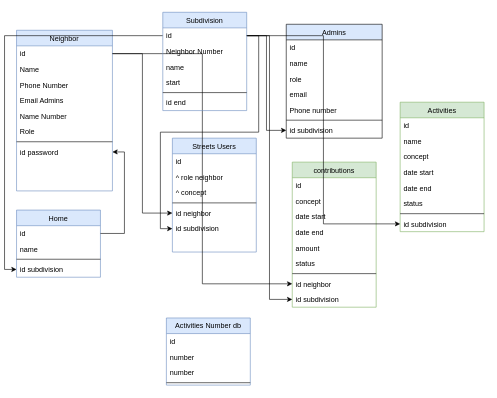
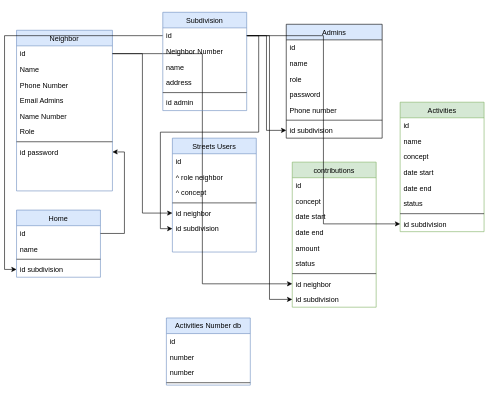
  <mxCell id="0" />
  <mxCell id="1" parent="0" />
  <mxCell id="2" value="Neighbor" style="swimlane;fontStyle=0;align=center;verticalAlign=top;childLayout=stackLayout;horizontal=1;startSize=26;horizontalStack=0;resizeParent=1;resizeLast=0;collapsible=1;marginBottom=0;rounded=0;shadow=0;strokeWidth=1;fillColor=#dae8fc;swimlaneFillColor=none;strokeColor=#6c8ebf;" parent="1" vertex="1"><mxGeometry x="20" y="50" width="160" height="268" as="geometry"><mxRectangle x="230" y="140" width="160" height="26" as="alternateBounds" /></mxGeometry></mxCell>
  <mxCell id="3" value="id" style="text;align=left;verticalAlign=top;spacingLeft=4;spacingRight=4;overflow=hidden;rotatable=0;points=[[0,0.5],[1,0.5]];portConstraint=eastwest;" parent="2" vertex="1"><mxGeometry y="26" width="160" height="26" as="geometry" /></mxCell>
  <mxCell id="4" value="Name" style="text;align=left;verticalAlign=top;spacingLeft=4;spacingRight=4;overflow=hidden;rotatable=0;points=[[0,0.5],[1,0.5]];portConstraint=eastwest;" parent="2" vertex="1"><mxGeometry y="52" width="160" height="26" as="geometry" /></mxCell>
  <mxCell id="5" value="Phone Number" style="text;align=left;verticalAlign=top;spacingLeft=4;spacingRight=4;overflow=hidden;rotatable=0;points=[[0,0.5],[1,0.5]];portConstraint=eastwest;rounded=0;shadow=0;html=0;" parent="2" vertex="1"><mxGeometry y="78" width="160" height="26" as="geometry" /></mxCell>
  <mxCell id="6" value="Email Admins" style="text;align=left;verticalAlign=top;spacingLeft=4;spacingRight=4;overflow=hidden;rotatable=0;points=[[0,0.5],[1,0.5]];portConstraint=eastwest;rounded=0;shadow=0;html=0;" parent="2" vertex="1"><mxGeometry y="104" width="160" height="26" as="geometry" /></mxCell>
  <mxCell id="7" value="Name Number" style="text;align=left;verticalAlign=top;spacingLeft=4;spacingRight=4;overflow=hidden;rotatable=0;points=[[0,0.5],[1,0.5]];portConstraint=eastwest;rounded=0;shadow=0;html=0;" parent="2" vertex="1"><mxGeometry y="130" width="160" height="26" as="geometry" /></mxCell>
  <mxCell id="8" value="Role" style="text;align=left;verticalAlign=top;spacingLeft=4;spacingRight=4;overflow=hidden;rotatable=0;points=[[0,0.5],[1,0.5]];portConstraint=eastwest;rounded=0;shadow=0;html=0;" parent="2" vertex="1"><mxGeometry y="156" width="160" height="26" as="geometry" /></mxCell>
  <mxCell id="9" value="" style="line;html=1;strokeWidth=1;align=left;verticalAlign=middle;spacingTop=-1;spacingLeft=3;spacingRight=3;rotatable=0;labelPosition=right;points=[];portConstraint=eastwest;" parent="2" vertex="1"><mxGeometry y="182" width="160" height="8" as="geometry" /></mxCell>
  <mxCell id="10" value="id password" style="text;align=left;verticalAlign=top;spacingLeft=4;spacingRight=4;overflow=hidden;rotatable=0;points=[[0,0.5],[1,0.5]];portConstraint=eastwest;rounded=0;shadow=0;html=0;" parent="2" vertex="1"><mxGeometry y="190" width="160" height="26" as="geometry" /></mxCell>
  <mxCell id="11" value="Admins" style="swimlane;fontStyle=0;align=center;verticalAlign=top;childLayout=stackLayout;horizontal=1;startSize=26;horizontalStack=0;resizeParent=1;resizeLast=0;collapsible=1;marginBottom=0;rounded=0;shadow=0;strokeWidth=1;fillColor=#dae8fc;strokeColor=default;fillStyle=solid;swimlaneFillColor=none;glass=0;" parent="1" vertex="1"><mxGeometry x="470" y="40" width="160" height="190" as="geometry"><mxRectangle x="550" y="140" width="160" height="26" as="alternateBounds" /></mxGeometry></mxCell>
  <mxCell id="12" value="id" style="text;align=left;verticalAlign=top;spacingLeft=4;spacingRight=4;overflow=hidden;rotatable=0;points=[[0,0.5],[1,0.5]];portConstraint=eastwest;" parent="11" vertex="1"><mxGeometry y="26" width="160" height="26" as="geometry" /></mxCell>
  <mxCell id="13" value="name" style="text;align=left;verticalAlign=top;spacingLeft=4;spacingRight=4;overflow=hidden;rotatable=0;points=[[0,0.5],[1,0.5]];portConstraint=eastwest;rounded=0;shadow=0;html=0;" parent="11" vertex="1"><mxGeometry y="52" width="160" height="26" as="geometry" /></mxCell>
  <mxCell id="14" value="role" style="text;align=left;verticalAlign=top;spacingLeft=4;spacingRight=4;overflow=hidden;rotatable=0;points=[[0,0.5],[1,0.5]];portConstraint=eastwest;rounded=0;shadow=0;html=0;" parent="11" vertex="1"><mxGeometry y="78" width="160" height="26" as="geometry" /></mxCell>
- <mxCell id="15" value="email" style="text;align=left;verticalAlign=top;spacingLeft=4;spacingRight=4;overflow=hidden;rotatable=0;points=[[0,0.5],[1,0.5]];portConstraint=eastwest;rounded=0;shadow=0;html=0;" parent="11" vertex="1"><mxGeometry y="104" width="160" height="26" as="geometry" /></mxCell>
+ <mxCell id="15" value="password" style="text;align=left;verticalAlign=top;spacingLeft=4;spacingRight=4;overflow=hidden;rotatable=0;points=[[0,0.5],[1,0.5]];portConstraint=eastwest;rounded=0;shadow=0;html=0;" parent="11" vertex="1"><mxGeometry y="104" width="160" height="26" as="geometry" /></mxCell>
  <mxCell id="16" value="Phone number" style="text;align=left;verticalAlign=top;spacingLeft=4;spacingRight=4;overflow=hidden;rotatable=0;points=[[0,0.5],[1,0.5]];portConstraint=eastwest;rounded=0;shadow=0;html=0;" parent="11" vertex="1"><mxGeometry y="130" width="160" height="26" as="geometry" /></mxCell>
  <mxCell id="17" value="" style="line;html=1;strokeWidth=1;align=left;verticalAlign=middle;spacingTop=-1;spacingLeft=3;spacingRight=3;rotatable=0;labelPosition=right;points=[];portConstraint=eastwest;" parent="11" vertex="1"><mxGeometry y="156" width="160" height="8" as="geometry" /></mxCell>
  <mxCell id="18" value="id subdivision" style="text;align=left;verticalAlign=top;spacingLeft=4;spacingRight=4;overflow=hidden;rotatable=0;points=[[0,0.5],[1,0.5]];portConstraint=eastwest;rounded=0;shadow=0;html=0;" parent="11" vertex="1"><mxGeometry y="164" width="160" height="26" as="geometry" /></mxCell>
  <mxCell id="19" value="Home" style="swimlane;fontStyle=0;align=center;verticalAlign=top;childLayout=stackLayout;horizontal=1;startSize=26;horizontalStack=0;resizeParent=1;resizeLast=0;collapsible=1;marginBottom=0;rounded=0;shadow=0;strokeWidth=1;fillColor=#dae8fc;strokeColor=#6c8ebf;" parent="1" vertex="1"><mxGeometry x="20" y="350" width="140" height="112" as="geometry"><mxRectangle x="550" y="140" width="160" height="26" as="alternateBounds" /></mxGeometry></mxCell>
  <mxCell id="20" value="id" style="text;align=left;verticalAlign=top;spacingLeft=4;spacingRight=4;overflow=hidden;rotatable=0;points=[[0,0.5],[1,0.5]];portConstraint=eastwest;" parent="19" vertex="1"><mxGeometry y="26" width="140" height="26" as="geometry" /></mxCell>
  <mxCell id="21" value="name" style="text;align=left;verticalAlign=top;spacingLeft=4;spacingRight=4;overflow=hidden;rotatable=0;points=[[0,0.5],[1,0.5]];portConstraint=eastwest;rounded=0;shadow=0;html=0;" parent="19" vertex="1"><mxGeometry y="52" width="140" height="26" as="geometry" /></mxCell>
  <mxCell id="22" value="" style="line;html=1;strokeWidth=1;align=left;verticalAlign=middle;spacingTop=-1;spacingLeft=3;spacingRight=3;rotatable=0;labelPosition=right;points=[];portConstraint=eastwest;" parent="19" vertex="1"><mxGeometry y="78" width="140" height="8" as="geometry" /></mxCell>
  <mxCell id="23" value="id subdivision" style="text;align=left;verticalAlign=top;spacingLeft=4;spacingRight=4;overflow=hidden;rotatable=0;points=[[0,0.5],[1,0.5]];portConstraint=eastwest;rounded=0;shadow=0;html=0;" parent="19" vertex="1"><mxGeometry y="86" width="140" height="26" as="geometry" /></mxCell>
  <mxCell id="24" style="edgeStyle=orthogonalEdgeStyle;rounded=0;orthogonalLoop=1;jettySize=auto;html=1;entryX=0;entryY=0.5;entryDx=0;entryDy=0;" parent="1" source="59" target="23" edge="1"><mxGeometry relative="1" as="geometry" /></mxCell>
  <mxCell id="25" value="Streets Users" style="swimlane;fontStyle=0;align=center;verticalAlign=top;childLayout=stackLayout;horizontal=1;startSize=26;horizontalStack=0;resizeParent=1;resizeLast=0;collapsible=1;marginBottom=0;rounded=0;shadow=0;strokeWidth=1;fillColor=#dae8fc;strokeColor=#6c8ebf;" parent="1" vertex="1"><mxGeometry x="280" y="230" width="140" height="190" as="geometry"><mxRectangle x="550" y="140" width="160" height="26" as="alternateBounds" /></mxGeometry></mxCell>
  <mxCell id="26" value="id" style="text;align=left;verticalAlign=top;spacingLeft=4;spacingRight=4;overflow=hidden;rotatable=0;points=[[0,0.5],[1,0.5]];portConstraint=eastwest;" parent="25" vertex="1"><mxGeometry y="26" width="140" height="26" as="geometry" /></mxCell>
  <mxCell id="27" value="^ role neighbor" style="text;align=left;verticalAlign=top;spacingLeft=4;spacingRight=4;overflow=hidden;rotatable=0;points=[[0,0.5],[1,0.5]];portConstraint=eastwest;" parent="25" vertex="1"><mxGeometry y="52" width="140" height="26" as="geometry" /></mxCell>
  <mxCell id="28" value="^ concept" style="text;align=left;verticalAlign=top;spacingLeft=4;spacingRight=4;overflow=hidden;rotatable=0;points=[[0,0.5],[1,0.5]];portConstraint=eastwest;" vertex="1" parent="25"><mxGeometry y="78" width="140" height="26" as="geometry" /></mxCell>
  <mxCell id="29" value="" style="line;html=1;strokeWidth=1;align=left;verticalAlign=middle;spacingTop=-1;spacingLeft=3;spacingRight=3;rotatable=0;labelPosition=right;points=[];portConstraint=eastwest;" parent="25" vertex="1"><mxGeometry y="104" width="140" height="8" as="geometry" /></mxCell>
  <mxCell id="30" value="id neighbor" style="text;align=left;verticalAlign=top;spacingLeft=4;spacingRight=4;overflow=hidden;rotatable=0;points=[[0,0.5],[1,0.5]];portConstraint=eastwest;" parent="25" vertex="1"><mxGeometry y="112" width="140" height="26" as="geometry" /></mxCell>
  <mxCell id="31" value="id subdivision" style="text;align=left;verticalAlign=top;spacingLeft=4;spacingRight=4;overflow=hidden;rotatable=0;points=[[0,0.5],[1,0.5]];portConstraint=eastwest;" parent="25" vertex="1"><mxGeometry y="138" width="140" height="26" as="geometry" /></mxCell>
  <mxCell id="32" style="edgeStyle=orthogonalEdgeStyle;rounded=0;orthogonalLoop=1;jettySize=auto;html=1;entryX=0;entryY=0.5;entryDx=0;entryDy=0;" parent="1" source="59" target="31" edge="1"><mxGeometry relative="1" as="geometry" /></mxCell>
  <mxCell id="33" style="edgeStyle=orthogonalEdgeStyle;rounded=0;orthogonalLoop=1;jettySize=auto;html=1;entryX=0;entryY=0.5;entryDx=0;entryDy=0;" parent="1" source="3" target="30" edge="1"><mxGeometry relative="1" as="geometry" /></mxCell>
  <mxCell id="34" style="edgeStyle=orthogonalEdgeStyle;rounded=0;orthogonalLoop=1;jettySize=auto;html=1;entryX=0;entryY=0.5;entryDx=0;entryDy=0;" parent="1" source="59" target="18" edge="1"><mxGeometry relative="1" as="geometry" /></mxCell>
  <mxCell id="35" value="contributions" style="swimlane;fontStyle=0;align=center;verticalAlign=top;childLayout=stackLayout;horizontal=1;startSize=26;horizontalStack=0;resizeParent=1;resizeLast=0;collapsible=1;marginBottom=0;rounded=0;shadow=0;strokeWidth=1;fillColor=#d5e8d4;strokeColor=#82b366;" parent="1" vertex="1"><mxGeometry x="480" y="270" width="140" height="242" as="geometry"><mxRectangle x="550" y="140" width="160" height="26" as="alternateBounds" /></mxGeometry></mxCell>
  <mxCell id="36" value="id" style="text;align=left;verticalAlign=top;spacingLeft=4;spacingRight=4;overflow=hidden;rotatable=0;points=[[0,0.5],[1,0.5]];portConstraint=eastwest;" parent="35" vertex="1"><mxGeometry y="26" width="140" height="26" as="geometry" /></mxCell>
  <mxCell id="37" value="concept" style="text;align=left;verticalAlign=top;spacingLeft=4;spacingRight=4;overflow=hidden;rotatable=0;points=[[0,0.5],[1,0.5]];portConstraint=eastwest;" parent="35" vertex="1"><mxGeometry y="52" width="140" height="26" as="geometry" /></mxCell>
  <mxCell id="38" value="date start" style="text;align=left;verticalAlign=top;spacingLeft=4;spacingRight=4;overflow=hidden;rotatable=0;points=[[0,0.5],[1,0.5]];portConstraint=eastwest;" parent="35" vertex="1"><mxGeometry y="78" width="140" height="26" as="geometry" /></mxCell>
  <mxCell id="39" value="date end" style="text;align=left;verticalAlign=top;spacingLeft=4;spacingRight=4;overflow=hidden;rotatable=0;points=[[0,0.5],[1,0.5]];portConstraint=eastwest;" parent="35" vertex="1"><mxGeometry y="104" width="140" height="26" as="geometry" /></mxCell>
  <mxCell id="40" value="amount" style="text;align=left;verticalAlign=top;spacingLeft=4;spacingRight=4;overflow=hidden;rotatable=0;points=[[0,0.5],[1,0.5]];portConstraint=eastwest;" parent="35" vertex="1"><mxGeometry y="130" width="140" height="26" as="geometry" /></mxCell>
  <mxCell id="41" value="status" style="text;align=left;verticalAlign=top;spacingLeft=4;spacingRight=4;overflow=hidden;rotatable=0;points=[[0,0.5],[1,0.5]];portConstraint=eastwest;" parent="35" vertex="1"><mxGeometry y="156" width="140" height="26" as="geometry" /></mxCell>
  <mxCell id="42" value="" style="line;html=1;strokeWidth=1;align=left;verticalAlign=middle;spacingTop=-1;spacingLeft=3;spacingRight=3;rotatable=0;labelPosition=right;points=[];portConstraint=eastwest;" parent="35" vertex="1"><mxGeometry y="182" width="140" height="8" as="geometry" /></mxCell>
  <mxCell id="43" value="id neighbor" style="text;align=left;verticalAlign=top;spacingLeft=4;spacingRight=4;overflow=hidden;rotatable=0;points=[[0,0.5],[1,0.5]];portConstraint=eastwest;" parent="35" vertex="1"><mxGeometry y="190" width="140" height="26" as="geometry" /></mxCell>
  <mxCell id="44" value="id subdivision" style="text;align=left;verticalAlign=top;spacingLeft=4;spacingRight=4;overflow=hidden;rotatable=0;points=[[0,0.5],[1,0.5]];portConstraint=eastwest;" parent="35" vertex="1"><mxGeometry y="216" width="140" height="26" as="geometry" /></mxCell>
  <mxCell id="45" value="Activities" style="swimlane;fontStyle=0;align=center;verticalAlign=top;childLayout=stackLayout;horizontal=1;startSize=26;horizontalStack=0;resizeParent=1;resizeLast=0;collapsible=1;marginBottom=0;rounded=0;shadow=0;strokeWidth=1;fillColor=#d5e8d4;strokeColor=#82b366;" parent="1" vertex="1"><mxGeometry x="660" y="170" width="140" height="216" as="geometry"><mxRectangle x="550" y="140" width="160" height="26" as="alternateBounds" /></mxGeometry></mxCell>
  <mxCell id="46" value="id" style="text;align=left;verticalAlign=top;spacingLeft=4;spacingRight=4;overflow=hidden;rotatable=0;points=[[0,0.5],[1,0.5]];portConstraint=eastwest;" parent="45" vertex="1"><mxGeometry y="26" width="140" height="26" as="geometry" /></mxCell>
  <mxCell id="47" value="name" style="text;align=left;verticalAlign=top;spacingLeft=4;spacingRight=4;overflow=hidden;rotatable=0;points=[[0,0.5],[1,0.5]];portConstraint=eastwest;" parent="45" vertex="1"><mxGeometry y="52" width="140" height="26" as="geometry" /></mxCell>
  <mxCell id="48" value="concept" style="text;align=left;verticalAlign=top;spacingLeft=4;spacingRight=4;overflow=hidden;rotatable=0;points=[[0,0.5],[1,0.5]];portConstraint=eastwest;" parent="45" vertex="1"><mxGeometry y="78" width="140" height="26" as="geometry" /></mxCell>
  <mxCell id="49" value="date start" style="text;align=left;verticalAlign=top;spacingLeft=4;spacingRight=4;overflow=hidden;rotatable=0;points=[[0,0.5],[1,0.5]];portConstraint=eastwest;" parent="45" vertex="1"><mxGeometry y="104" width="140" height="26" as="geometry" /></mxCell>
  <mxCell id="50" value="date end" style="text;align=left;verticalAlign=top;spacingLeft=4;spacingRight=4;overflow=hidden;rotatable=0;points=[[0,0.5],[1,0.5]];portConstraint=eastwest;" parent="45" vertex="1"><mxGeometry y="130" width="140" height="26" as="geometry" /></mxCell>
  <mxCell id="51" value="status" style="text;align=left;verticalAlign=top;spacingLeft=4;spacingRight=4;overflow=hidden;rotatable=0;points=[[0,0.5],[1,0.5]];portConstraint=eastwest;" parent="45" vertex="1"><mxGeometry y="156" width="140" height="26" as="geometry" /></mxCell>
  <mxCell id="52" value="" style="line;html=1;strokeWidth=1;align=left;verticalAlign=middle;spacingTop=-1;spacingLeft=3;spacingRight=3;rotatable=0;labelPosition=right;points=[];portConstraint=eastwest;" parent="45" vertex="1"><mxGeometry y="182" width="140" height="8" as="geometry" /></mxCell>
  <mxCell id="53" value="id subdivision" style="text;align=left;verticalAlign=top;spacingLeft=4;spacingRight=4;overflow=hidden;rotatable=0;points=[[0,0.5],[1,0.5]];portConstraint=eastwest;" parent="45" vertex="1"><mxGeometry y="190" width="140" height="26" as="geometry" /></mxCell>
  <mxCell id="54" style="edgeStyle=orthogonalEdgeStyle;rounded=0;orthogonalLoop=1;jettySize=auto;html=1;entryX=1;entryY=0.5;entryDx=0;entryDy=0;" parent="1" source="20" target="10" edge="1"><mxGeometry relative="1" as="geometry" /></mxCell>
  <mxCell id="55" style="edgeStyle=orthogonalEdgeStyle;rounded=0;orthogonalLoop=1;jettySize=auto;html=1;entryX=0;entryY=0.5;entryDx=0;entryDy=0;" parent="1" source="3" target="43" edge="1"><mxGeometry relative="1" as="geometry" /></mxCell>
  <mxCell id="56" style="edgeStyle=orthogonalEdgeStyle;rounded=0;orthogonalLoop=1;jettySize=auto;html=1;entryX=0;entryY=0.5;entryDx=0;entryDy=0;" parent="1" source="59" target="44" edge="1"><mxGeometry relative="1" as="geometry" /></mxCell>
  <mxCell id="57" style="edgeStyle=orthogonalEdgeStyle;rounded=0;orthogonalLoop=1;jettySize=auto;html=1;entryX=0;entryY=0.5;entryDx=0;entryDy=0;" parent="1" source="59" target="53" edge="1"><mxGeometry relative="1" as="geometry" /></mxCell>
  <mxCell id="58" value="Subdivision" style="swimlane;fontStyle=0;align=center;verticalAlign=top;childLayout=stackLayout;horizontal=1;startSize=26;horizontalStack=0;resizeParent=1;resizeLast=0;collapsible=1;marginBottom=0;rounded=0;shadow=0;strokeWidth=1;fillColor=#dae8fc;strokeColor=#6c8ebf;fillStyle=solid;gradientColor=none;swimlaneFillColor=none;glass=0;" parent="1" vertex="1"><mxGeometry x="264" y="20" width="140" height="164" as="geometry"><mxRectangle x="550" y="140" width="160" height="26" as="alternateBounds" /></mxGeometry></mxCell>
  <mxCell id="59" value="id" style="text;align=left;verticalAlign=top;spacingLeft=4;spacingRight=4;overflow=hidden;rotatable=0;points=[[0,0.5],[1,0.5]];portConstraint=eastwest;" parent="58" vertex="1"><mxGeometry y="26" width="140" height="26" as="geometry" /></mxCell>
  <mxCell id="60" value="Neighbor Number" style="text;align=left;verticalAlign=top;spacingLeft=4;spacingRight=4;overflow=hidden;rotatable=0;points=[[0,0.5],[1,0.5]];portConstraint=eastwest;rounded=0;shadow=0;html=0;" parent="58" vertex="1"><mxGeometry y="52" width="140" height="26" as="geometry" /></mxCell>
  <mxCell id="61" value="name" style="text;align=left;verticalAlign=top;spacingLeft=4;spacingRight=4;overflow=hidden;rotatable=0;points=[[0,0.5],[1,0.5]];portConstraint=eastwest;rounded=0;shadow=0;html=0;" parent="58" vertex="1"><mxGeometry y="78" width="140" height="26" as="geometry" /></mxCell>
- <mxCell id="62" value="start" style="text;align=left;verticalAlign=top;spacingLeft=4;spacingRight=4;overflow=hidden;rotatable=0;points=[[0,0.5],[1,0.5]];portConstraint=eastwest;rounded=0;shadow=0;html=0;" parent="58" vertex="1"><mxGeometry y="104" width="140" height="26" as="geometry" /></mxCell>
+ <mxCell id="62" value="address" style="text;align=left;verticalAlign=top;spacingLeft=4;spacingRight=4;overflow=hidden;rotatable=0;points=[[0,0.5],[1,0.5]];portConstraint=eastwest;rounded=0;shadow=0;html=0;" parent="58" vertex="1"><mxGeometry y="104" width="140" height="26" as="geometry" /></mxCell>
  <mxCell id="63" value="" style="line;html=1;strokeWidth=1;align=left;verticalAlign=middle;spacingTop=-1;spacingLeft=3;spacingRight=3;rotatable=0;labelPosition=right;points=[];portConstraint=eastwest;" parent="58" vertex="1"><mxGeometry y="130" width="140" height="8" as="geometry" /></mxCell>
- <mxCell id="64" value="id end" style="text;align=left;verticalAlign=top;spacingLeft=4;spacingRight=4;overflow=hidden;rotatable=0;points=[[0,0.5],[1,0.5]];portConstraint=eastwest;rounded=0;shadow=0;html=0;" parent="58" vertex="1"><mxGeometry y="138" width="140" height="26" as="geometry" /></mxCell>
+ <mxCell id="64" value="id admin" style="text;align=left;verticalAlign=top;spacingLeft=4;spacingRight=4;overflow=hidden;rotatable=0;points=[[0,0.5],[1,0.5]];portConstraint=eastwest;rounded=0;shadow=0;html=0;" parent="58" vertex="1"><mxGeometry y="138" width="140" height="26" as="geometry" /></mxCell>
  <mxCell id="65" value="Activities Number db" style="swimlane;fontStyle=0;align=center;verticalAlign=top;childLayout=stackLayout;horizontal=1;startSize=26;horizontalStack=0;resizeParent=1;resizeLast=0;collapsible=1;marginBottom=0;rounded=0;shadow=0;strokeWidth=1;fillColor=#dae8fc;strokeColor=#6c8ebf;" vertex="1" parent="1"><mxGeometry x="270" y="530" width="140" height="112" as="geometry"><mxRectangle x="550" y="140" width="160" height="26" as="alternateBounds" /></mxGeometry></mxCell>
  <mxCell id="66" value="id" style="text;align=left;verticalAlign=top;spacingLeft=4;spacingRight=4;overflow=hidden;rotatable=0;points=[[0,0.5],[1,0.5]];portConstraint=eastwest;" vertex="1" parent="65"><mxGeometry y="26" width="140" height="26" as="geometry" /></mxCell>
  <mxCell id="67" value="number" style="text;align=left;verticalAlign=top;spacingLeft=4;spacingRight=4;overflow=hidden;rotatable=0;points=[[0,0.5],[1,0.5]];portConstraint=eastwest;rounded=0;shadow=0;html=0;" vertex="1" parent="65"><mxGeometry y="52" width="140" height="26" as="geometry" /></mxCell>
  <mxCell id="68" value="number" style="text;align=left;verticalAlign=top;spacingLeft=4;spacingRight=4;overflow=hidden;rotatable=0;points=[[0,0.5],[1,0.5]];portConstraint=eastwest;rounded=0;shadow=0;html=0;" vertex="1" parent="65"><mxGeometry y="78" width="140" height="26" as="geometry" /></mxCell>
  <mxCell id="69" value="" style="line;html=1;strokeWidth=1;align=left;verticalAlign=middle;spacingTop=-1;spacingLeft=3;spacingRight=3;rotatable=0;labelPosition=right;points=[];portConstraint=eastwest;" vertex="1" parent="65"><mxGeometry y="104" width="140" height="8" as="geometry" /></mxCell>
